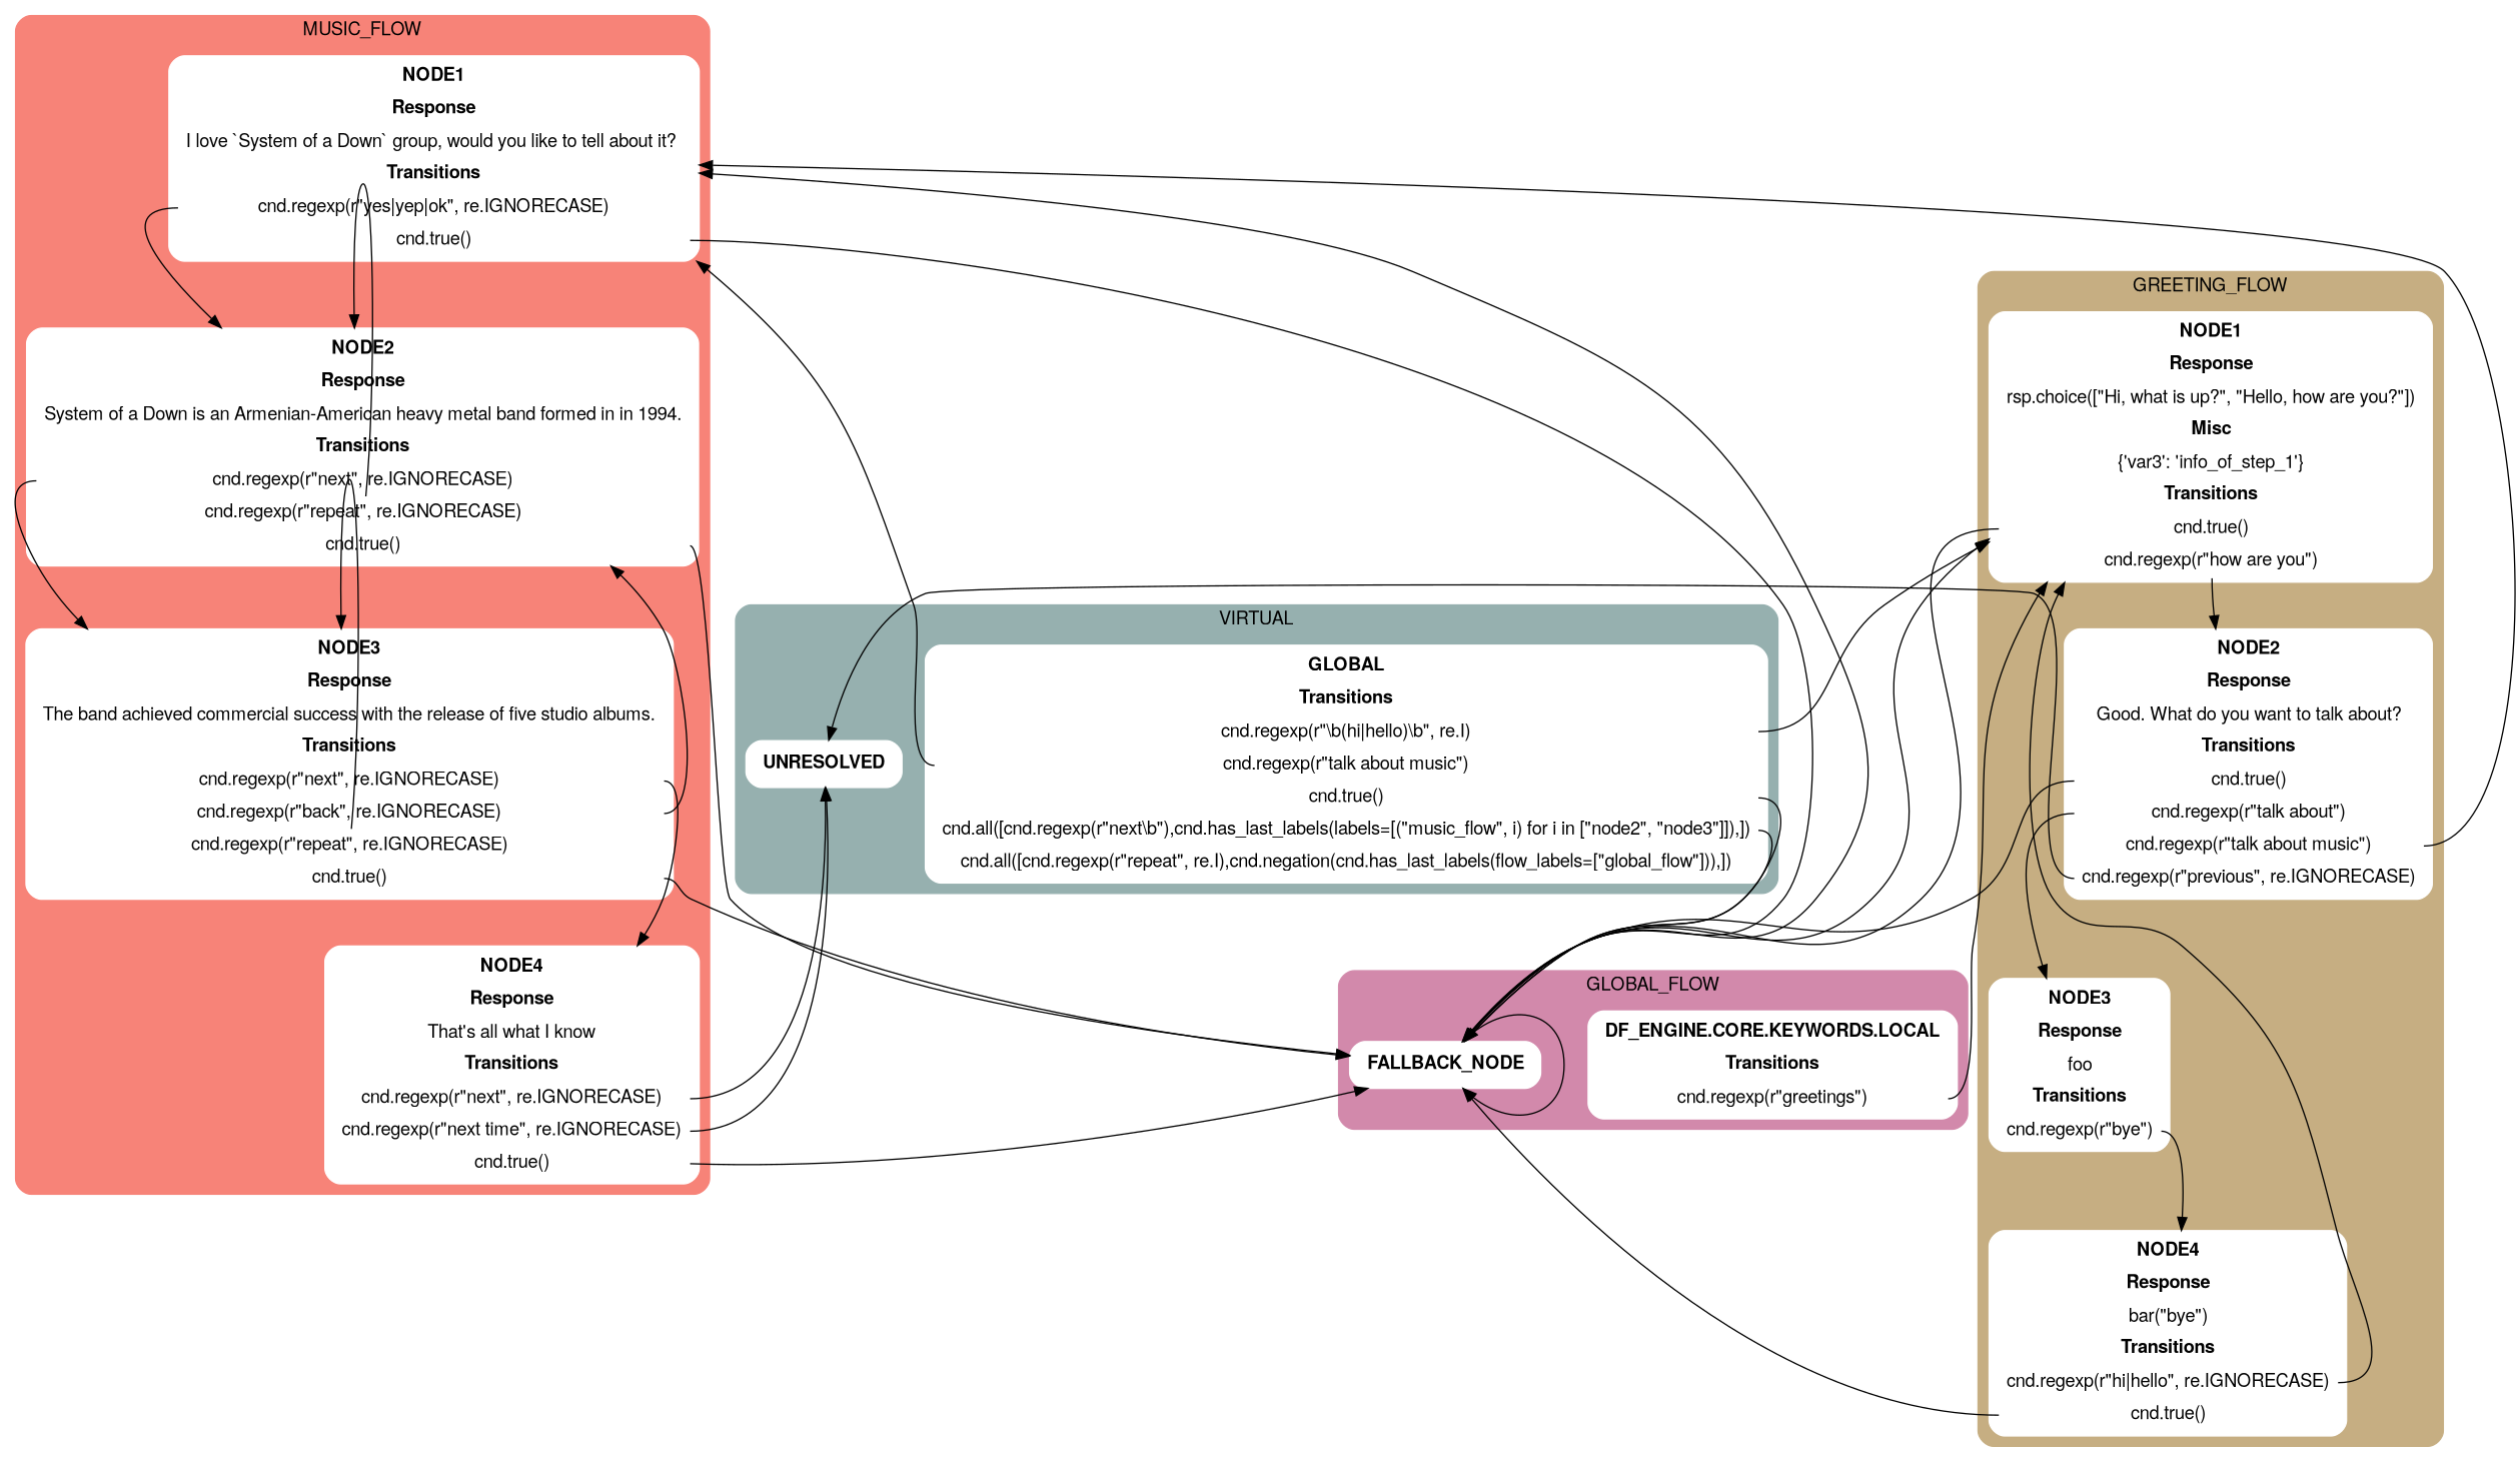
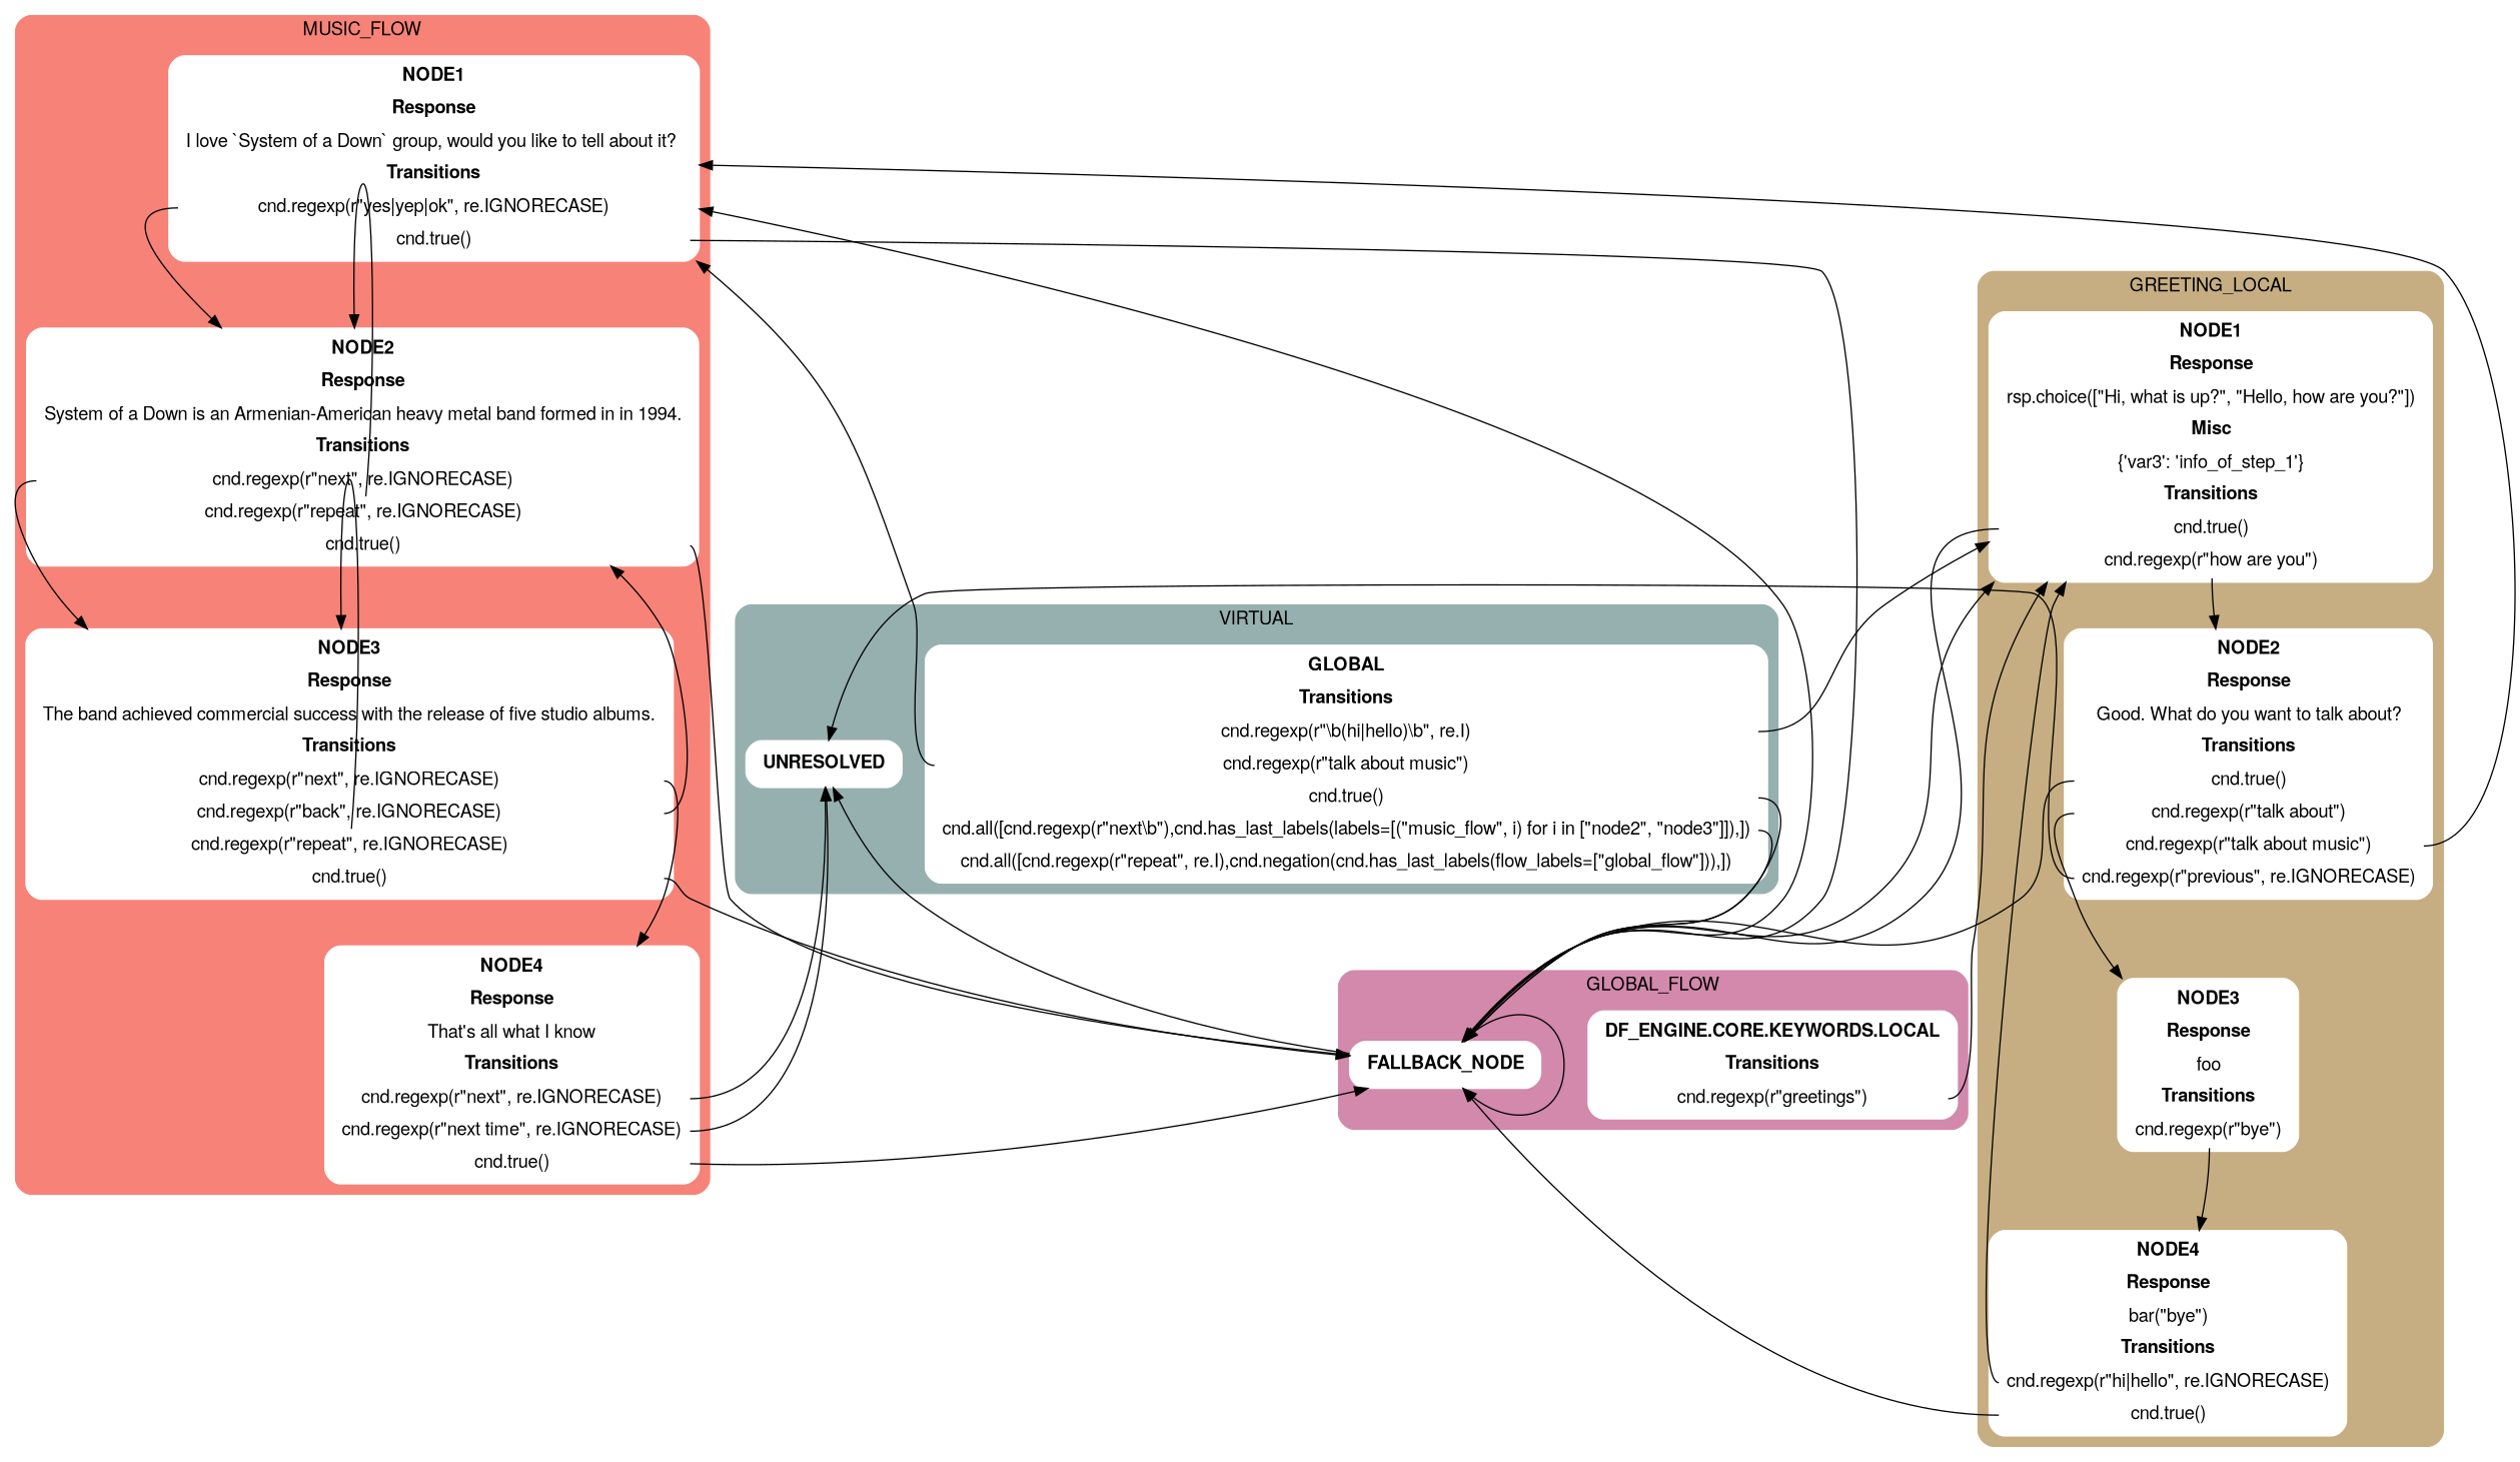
  digraph {
    compound=true
    fontname="Helvetica,Arial,sans-serif"
    splines=true
    node [color="#ffffff" fillcolor="#ffffff" fontname="Helvetica,Arial,sans-serif" shape=box style="rounded, filled"]
    n1 [label=<<table border="0" cellborder="1" cellspacing="0" cellpadding="4"><tr><td><b>GLOBAL</b></td></tr><tr><td><b>Transitions</b></td></tr><tr><td port="(('GLOBAL',), ('greeting_flow', 'node1'), 0)">cnd.regexp(r"\b(hi|hello)\b", re.I)</td></tr><tr><td port="(('GLOBAL',), ('music_flow', 'node1'), 0)">cnd.regexp(r"talk about music")</td></tr><tr><td port="(('GLOBAL',), ('global_flow', 'fallback_node'), 0)">cnd.true()</td></tr><tr><td port="(('GLOBAL',), ('global_flow', 'fallback_node'), 1)">cnd.all([cnd.regexp(r"next\b"),cnd.has_last_labels(labels=[("music_flow", i) for i in ["node2", "node3"]]),])</td></tr><tr><td port="(('GLOBAL',), ('NONE',), 0)">cnd.all([cnd.regexp(r"repeat", re.I),cnd.negation(cnd.has_last_labels(flow_labels=["global_flow"])),])</td></tr></table>>]
    n2 [label=<<table border="0" cellborder="1" cellspacing="0" cellpadding="4"><tr><td><b>UNRESOLVED</b></td></tr></table>>]
    n3 [label=<<table border="0" cellborder="1" cellspacing="0" cellpadding="4"><tr><td><b>NODE1</b></td></tr><tr><td><b>Response</b></td></tr><tr><td>rsp.choice(["Hi, what is up?", "Hello, how are you?"])</td></tr><tr><td><b>Misc</b></td></tr><tr><td>{'var3': 'info_of_step_1'}</td></tr><tr><td><b>Transitions</b></td></tr><tr><td port="(('greeting_flow', 'node1'), ('global_flow', 'fallback_node'), 0)">cnd.true()</td></tr><tr><td port="(('greeting_flow', 'node1'), ('greeting_flow', 'node2'), 0)">cnd.regexp(r"how are you")</td></tr></table>>]
    n4 [label=<<table border="0" cellborder="1" cellspacing="0" cellpadding="4"><tr><td><b>NODE2</b></td></tr><tr><td><b>Response</b></td></tr><tr><td>Good. What do you want to talk about?</td></tr><tr><td><b>Transitions</b></td></tr><tr><td port="(('greeting_flow', 'node2'), ('global_flow', 'fallback_node'), 0)">cnd.true()</td></tr><tr><td port="(('greeting_flow', 'node2'), ('greeting_flow', 'node3'), 0)">cnd.regexp(r"talk about")</td></tr><tr><td port="(('greeting_flow', 'node2'), ('music_flow', 'node1'), 0)">cnd.regexp(r"talk about music")</td></tr><tr><td port="(('greeting_flow', 'node2'), ('NONE',), 0)">cnd.regexp(r"previous", re.IGNORECASE)</td></tr></table>>]
    n5 [label=<<table border="0" cellborder="1" cellspacing="0" cellpadding="4"><tr><td><b>NODE3</b></td></tr><tr><td><b>Response</b></td></tr><tr><td>foo</td></tr><tr><td><b>Transitions</b></td></tr><tr><td port="(('greeting_flow', 'node3'), ('greeting_flow', 'node4'), 0)">cnd.regexp(r"bye")</td></tr></table>>]
    n6 [label=<<table border="0" cellborder="1" cellspacing="0" cellpadding="4"><tr><td><b>NODE4</b></td></tr><tr><td><b>Response</b></td></tr><tr><td>bar("bye")</td></tr><tr><td><b>Transitions</b></td></tr><tr><td port="(('greeting_flow', 'node4'), ('greeting_flow', 'node1'), 0)">cnd.regexp(r"hi|hello", re.IGNORECASE)</td></tr><tr><td port="(('greeting_flow', 'node4'), ('global_flow', 'fallback_node'), 0)">cnd.true()</td></tr></table>>]
    n7 [label=<<table border="0" cellborder="1" cellspacing="0" cellpadding="4"><tr><td><b>NODE1</b></td></tr><tr><td><b>Response</b></td></tr><tr><td>I love `System of a Down` group, would you like to tell about it? </td></tr><tr><td><b>Transitions</b></td></tr><tr><td port="(('music_flow', 'node1'), ('music_flow', 'node2'), 0)">cnd.regexp(r"yes|yep|ok", re.IGNORECASE)</td></tr><tr><td port="(('music_flow', 'node1'), ('global_flow', 'fallback_node'), 0)">cnd.true()</td></tr></table>>]
    n8 [label=<<table border="0" cellborder="1" cellspacing="0" cellpadding="4"><tr><td><b>NODE2</b></td></tr><tr><td><b>Response</b></td></tr><tr><td>System of a Down is an Armenian-American heavy metal band formed in in 1994.</td></tr><tr><td><b>Transitions</b></td></tr><tr><td port="(('music_flow', 'node2'), ('music_flow', 'node3'), 0)">cnd.regexp(r"next", re.IGNORECASE)</td></tr><tr><td port="(('music_flow', 'node2'), ('music_flow', 'node2'), 0)">cnd.regexp(r"repeat", re.IGNORECASE)</td></tr><tr><td port="(('music_flow', 'node2'), ('global_flow', 'fallback_node'), 0)">cnd.true()</td></tr></table>>]
    n9 [label=<<table border="0" cellborder="1" cellspacing="0" cellpadding="4"><tr><td><b>NODE3</b></td></tr><tr><td><b>Response</b></td></tr><tr><td>The band achieved commercial success with the release of five studio albums.</td></tr><tr><td><b>Transitions</b></td></tr><tr><td port="(('music_flow', 'node3'), ('music_flow', 'node4'), 0)">cnd.regexp(r"next", re.IGNORECASE)</td></tr><tr><td port="(('music_flow', 'node3'), ('music_flow', 'node2'), 0)">cnd.regexp(r"back", re.IGNORECASE)</td></tr><tr><td port="(('music_flow', 'node3'), ('music_flow', 'node3'), 0)">cnd.regexp(r"repeat", re.IGNORECASE)</td></tr><tr><td port="(('music_flow', 'node3'), ('global_flow', 'fallback_node'), 0)">cnd.true()</td></tr></table>>]
    n10 [label=<<table border="0" cellborder="1" cellspacing="0" cellpadding="4"><tr><td><b>NODE4</b></td></tr><tr><td><b>Response</b></td></tr><tr><td>That's all what I know</td></tr><tr><td><b>Transitions</b></td></tr><tr><td port="(('music_flow', 'node4'), ('NONE',), 0)">cnd.regexp(r"next", re.IGNORECASE)</td></tr><tr><td port="(('music_flow', 'node4'), ('NONE',), 1)">cnd.regexp(r"next time", re.IGNORECASE)</td></tr><tr><td port="(('music_flow', 'node4'), ('global_flow', 'fallback_node'), 0)">cnd.true()</td></tr></table>>]
    n11 [label=<<table border="0" cellborder="1" cellspacing="0" cellpadding="4"><tr><td><b>FALLBACK_NODE</b></td></tr></table>>]
    n12 [label=<<table border="0" cellborder="1" cellspacing="0" cellpadding="4"><tr><td><b>DF_ENGINE.CORE.KEYWORDS.LOCAL</b></td></tr><tr><td><b>Transitions</b></td></tr><tr><td port="(('global_flow', 'df_engine.core.keywords.LOCAL'), ('greeting_flow', 'node1'), 0)">cnd.regexp(r"greetings")</td></tr></table>>]
    subgraph cluster_1 {
      color="#96b0af"
      label=VIRTUAL
      style="rounded, filled"
      n1
      n2
    }
    subgraph cluster_2 {
      color="#c6ae82"
-     label=GREETING_FLOW
+     label=GREETING_LOCAL
      style="rounded, filled"
      n3
      n4
      n5
      n6
    }
    subgraph cluster_3 {
      color="#f78378"
      label=MUSIC_FLOW
      style="rounded, filled"
      n7
      n8
      n9
      n10
    }
    subgraph cluster_4 {
      color="#d289ab"
      label=GLOBAL_FLOW
      style="rounded, filled"
      n11
      n12
    }
    n1 -> n3 [tailport="(('GLOBAL',), ('greeting_flow', 'node1'), 0)"]
    n1 -> n7 [tailport="(('GLOBAL',), ('music_flow', 'node1'), 0)"]
    n1 -> n11 [tailport="(('GLOBAL',), ('global_flow', 'fallback_node'), 0)"]
    n1 -> n11 [tailport="(('GLOBAL',), ('global_flow', 'fallback_node'), 1)"]
    n3 -> n4 [tailport="(('greeting_flow', 'node1'), ('greeting_flow', 'node2'), 0)"]
    n3 -> n11 [tailport="(('greeting_flow', 'node1'), ('global_flow', 'fallback_node'), 0)"]
    n4 -> n2 [tailport="(('greeting_flow', 'node2'), ('NONE',), 0)"]
    n4 -> n5 [minlen=1 tailport="(('greeting_flow', 'node2'), ('greeting_flow', 'node3'), 0)"]
    n4 -> n7 [tailport="(('greeting_flow', 'node2'), ('music_flow', 'node1'), 0)"]
    n4 -> n11 [tailport="(('greeting_flow', 'node2'), ('global_flow', 'fallback_node'), 0)"]
    n5 -> n6 [tailport="(('greeting_flow', 'node3'), ('greeting_flow', 'node4'), 0)"]
    n6 -> n3 [tailport="(('greeting_flow', 'node4'), ('greeting_flow', 'node1'), 0)"]
    n6 -> n11 [tailport="(('greeting_flow', 'node4'), ('global_flow', 'fallback_node'), 0)"]
    n7 -> n8 [tailport="(('music_flow', 'node1'), ('music_flow', 'node2'), 0)"]
    n7 -> n11 [tailport="(('music_flow', 'node1'), ('global_flow', 'fallback_node'), 0)"]
    n8 -> n8 [tailport="(('music_flow', 'node2'), ('music_flow', 'node2'), 0)"]
    n8 -> n9 [tailport="(('music_flow', 'node2'), ('music_flow', 'node3'), 0)"]
    n8 -> n11 [tailport="(('music_flow', 'node2'), ('global_flow', 'fallback_node'), 0)"]
    n9 -> n8 [tailport="(('music_flow', 'node3'), ('music_flow', 'node2'), 0)"]
    n9 -> n9 [tailport="(('music_flow', 'node3'), ('music_flow', 'node3'), 0)"]
    n9 -> n10 [tailport="(('music_flow', 'node3'), ('music_flow', 'node4'), 0)"]
    n9 -> n11 [tailport="(('music_flow', 'node3'), ('global_flow', 'fallback_node'), 0)"]
    n10 -> n2 [tailport="(('music_flow', 'node4'), ('NONE',), 0)"]
    n10 -> n2 [tailport="(('music_flow', 'node4'), ('NONE',), 1)"]
    n10 -> n11 [tailport="(('music_flow', 'node4'), ('global_flow', 'fallback_node'), 0)"]
+   n11 -> n2 [tailport="(('global_flow', 'fallback_node'), ('NONE',), 0)"]
    n11 -> n3 [tailport="(('global_flow', 'fallback_node'), ('greeting_flow', 'node1'), 0)"]
    n11 -> n7 [tailport="(('global_flow', 'fallback_node'), ('music_flow', 'node1'), 0)"]
    n11 -> n11 [tailport="(('global_flow', 'fallback_node'), ('global_flow', 'fallback_node'), 0)"]
    n12 -> n3 [minlen=1 tailport="(('global_flow', 'df_engine.core.keywords.LOCAL'), ('greeting_flow', 'node1'), 0)"]
  }
